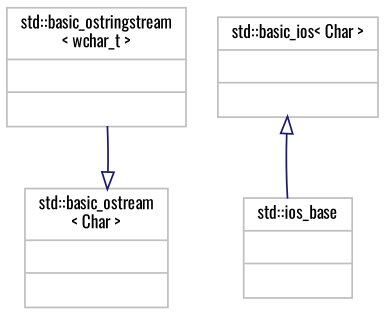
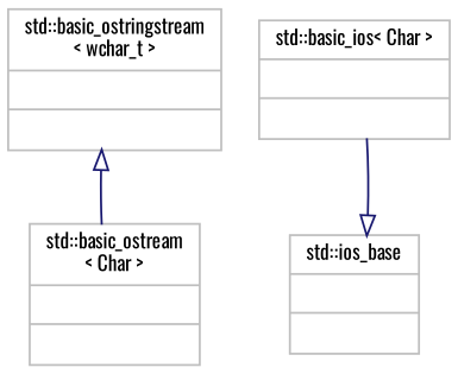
  digraph {
    fontname=Oswald
    node [color=grey75 fillcolor=white fontname=Oswald fontsize=10 shape=record style=filled]
    edge [arrowtail=onormal color=midnightblue dir=back fontname=Oswald fontsize=10 labelfontname=Helvetica labelfontsize=10 style=solid]
    n1 [height=0.2 label="{std::basic_ostringstream\l\< wchar_t \>\n||}" width=0.4]
    n2 [height=0.2 label="{std::basic_ostream\l\< Char \>\n||}" width=0.4]
    n3 [height=0.2 label="{std::basic_ios\< Char \>\n||}" width=0.4]
    n4 [height=0.2 label="{std::ios_base\n||}" width=0.4]
-   n2 -> n1
-   n3 -> n4
+   n1 -> n2
+   n4 -> n3
  }
